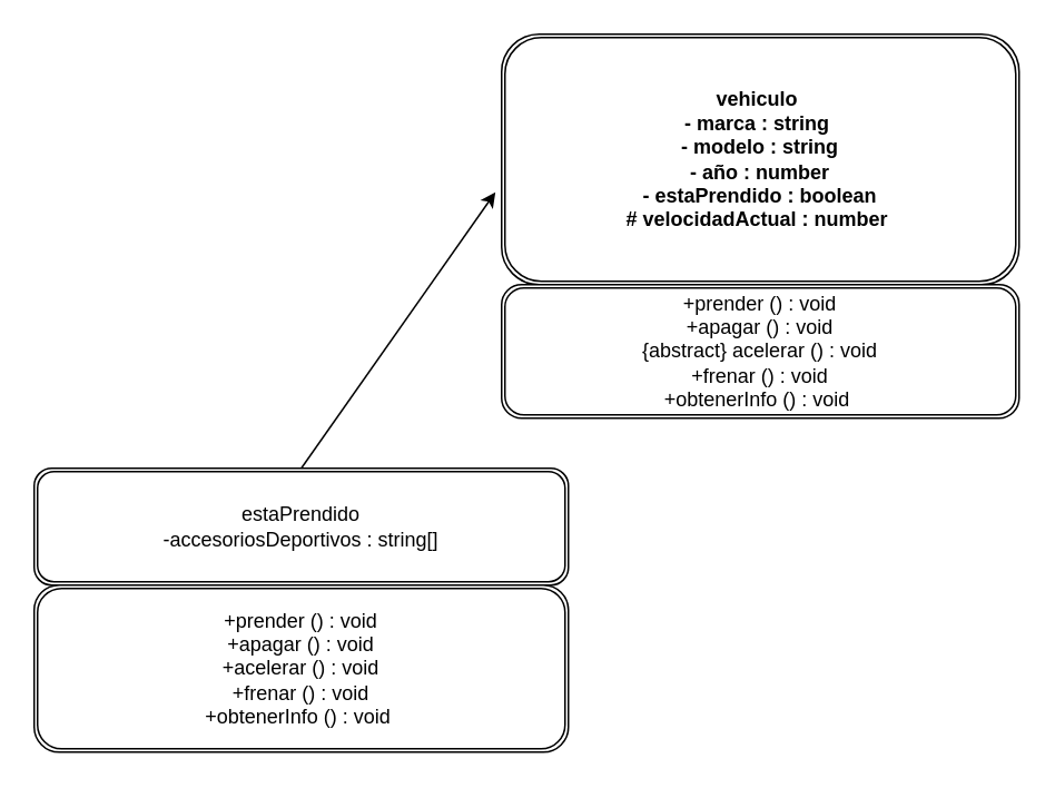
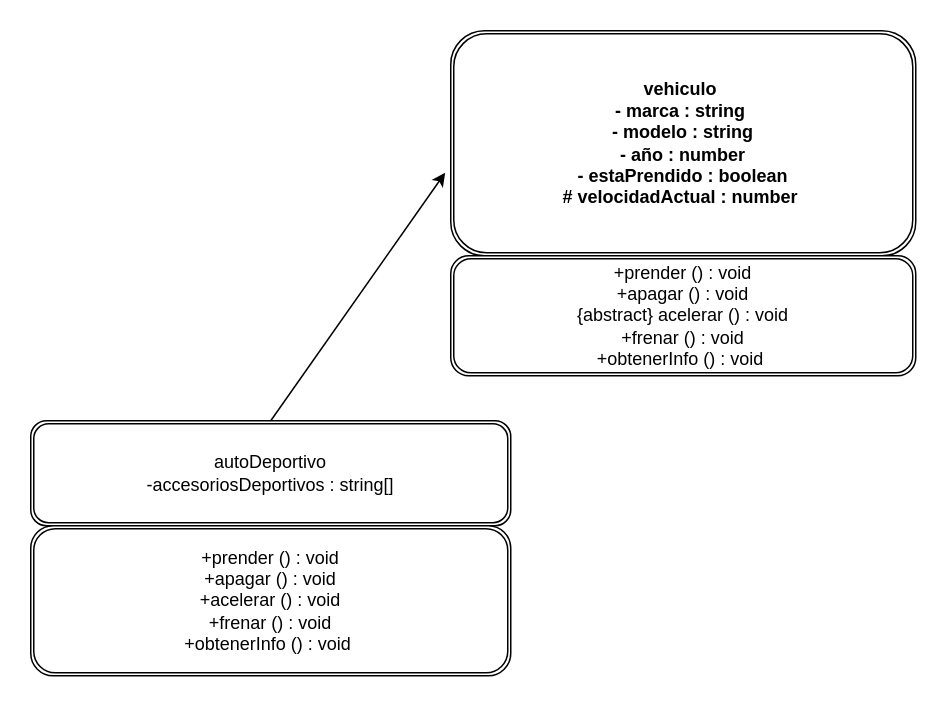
  <mxCell id="0" />
  <mxCell id="1" parent="0" />
  <mxCell id="2" value="vehiculo&amp;nbsp;&lt;br&gt;- marca : string&amp;nbsp;&lt;br&gt;- modelo : string&lt;br&gt;- año : number&lt;br&gt;- estaPrendido : boolean&lt;br&gt;# velocidadActual : number&amp;nbsp;" style="shape=ext;double=1;rounded=1;whiteSpace=wrap;html=1;fontStyle=1" vertex="1" parent="1"><mxGeometry x="300" y="20" width="310" height="150" as="geometry" /></mxCell>
- <mxCell id="3" value="estaPrendido&lt;br&gt;-accesoriosDeportivos : string[]" style="shape=ext;double=1;rounded=1;whiteSpace=wrap;html=1;" vertex="1" parent="1"><mxGeometry x="20" y="280" width="320" height="70" as="geometry" /></mxCell>
+ <mxCell id="3" value="autoDeportivo&lt;br&gt;-accesoriosDeportivos : string[]" style="shape=ext;double=1;rounded=1;whiteSpace=wrap;html=1;" vertex="1" parent="1"><mxGeometry x="20" y="280" width="320" height="70" as="geometry" /></mxCell>
  <mxCell id="4" value="+prender () : void&lt;br&gt;+apagar () : void&lt;br&gt;{abstract} acelerar () : void&lt;br&gt;+frenar () : void&lt;br&gt;+obtenerInfo () : void&amp;nbsp;" style="shape=ext;double=1;rounded=1;whiteSpace=wrap;html=1;" vertex="1" parent="1"><mxGeometry x="300" y="170" width="310" height="80" as="geometry" /></mxCell>
  <mxCell id="5" value="+prender () : void&lt;br&gt;+apagar () : void&lt;br&gt;+acelerar () : void&lt;br&gt;+frenar () : void&lt;br&gt;+obtenerInfo () : void&amp;nbsp;" style="shape=ext;double=1;rounded=1;whiteSpace=wrap;html=1;" vertex="1" parent="1"><mxGeometry x="20" y="350" width="320" height="100" as="geometry" /></mxCell>
  <mxCell id="6" value="" style="endArrow=classic;html=1;entryX=-0.012;entryY=0.631;entryDx=0;entryDy=0;entryPerimeter=0;" edge="1" parent="1" target="2"><mxGeometry width="50" height="50" relative="1" as="geometry"><mxPoint x="180" y="280" as="sourcePoint" /><mxPoint x="230" y="230" as="targetPoint" /><Array as="points" /></mxGeometry></mxCell>
